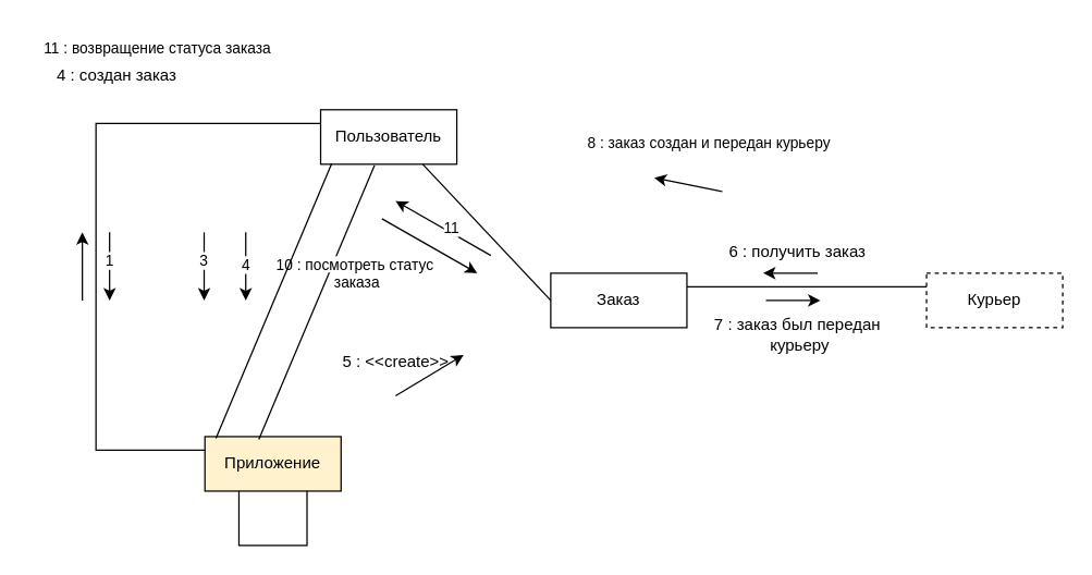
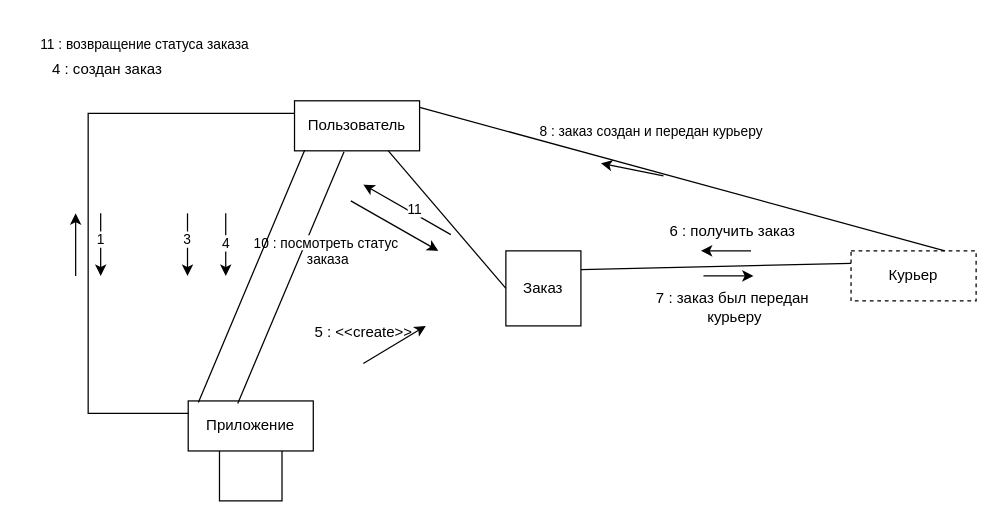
  <mxCell id="0" />
  <mxCell id="1" parent="0" />
  <mxCell id="2" value="Пользователь" style="html=1;whiteSpace=wrap;" vertex="1" parent="1"><mxGeometry x="235" y="80" width="100" height="40" as="geometry" /></mxCell>
- <mxCell id="3" value="Заказ" style="html=1;whiteSpace=wrap;" vertex="1" parent="1"><mxGeometry x="404" y="200" width="100" height="40" as="geometry" /></mxCell>
+ <mxCell id="3" value="Заказ" style="html=1;whiteSpace=wrap;" vertex="1" parent="1"><mxGeometry x="404" y="200" width="60" height="60" as="geometry" /></mxCell>
  <mxCell id="4" value="Курьер" style="html=1;whiteSpace=wrap;dashed=1;" vertex="1" parent="1"><mxGeometry x="680" y="200" width="100" height="40" as="geometry" /></mxCell>
- <mxCell id="5" value="Приложение" style="html=1;whiteSpace=wrap;fillColor=#fff2cc;" vertex="1" parent="1"><mxGeometry x="150" y="320" width="100" height="40" as="geometry" /></mxCell>
+ <mxCell id="5" value="Приложение" style="html=1;whiteSpace=wrap;" vertex="1" parent="1"><mxGeometry x="150" y="320" width="100" height="40" as="geometry" /></mxCell>
  <mxCell id="6" value="" style="endArrow=none;html=1;rounded=0;exitX=0.396;exitY=1.02;exitDx=0;exitDy=0;entryX=0.396;entryY=0.05;entryDx=0;entryDy=0;exitPerimeter=0;entryPerimeter=0;" edge="1" parent="1" source="2" target="5"><mxGeometry width="50" height="50" relative="1" as="geometry"><mxPoint x="190" y="240" as="sourcePoint" /><mxPoint x="369" y="330" as="targetPoint" /></mxGeometry></mxCell>
  <mxCell id="7" value="" style="endArrow=none;html=1;rounded=0;exitX=1;exitY=0.25;exitDx=0;exitDy=0;entryX=0;entryY=0.25;entryDx=0;entryDy=0;" edge="1" parent="1" source="3" target="4"><mxGeometry width="50" height="50" relative="1" as="geometry"><mxPoint x="390" y="250" as="sourcePoint" /><mxPoint x="544" y="150" as="targetPoint" /></mxGeometry></mxCell>
  <mxCell id="8" value="4 : создан заказ" style="text;html=1;align=center;verticalAlign=middle;resizable=0;points=[];autosize=1;strokeColor=none;fillColor=none;" vertex="1" parent="1"><mxGeometry x="20" y="40" width="130" height="30" as="geometry" /></mxCell>
  <mxCell id="9" value="5 : &amp;lt;&amp;lt;create&amp;gt;&amp;gt;" style="text;html=1;align=center;verticalAlign=middle;resizable=0;points=[];autosize=1;strokeColor=none;fillColor=none;labelBackgroundColor=default;" vertex="1" parent="1"><mxGeometry x="240" y="250" width="100" height="30" as="geometry" /></mxCell>
  <mxCell id="10" value="" style="endArrow=classic;html=1;rounded=0;" edge="1" parent="1"><mxGeometry width="50" height="50" relative="1" as="geometry"><mxPoint x="290" y="290" as="sourcePoint" /><mxPoint x="340" y="260" as="targetPoint" /></mxGeometry></mxCell>
  <mxCell id="11" value="" style="endArrow=classic;html=1;rounded=0;" edge="1" parent="1"><mxGeometry width="50" height="50" relative="1" as="geometry"><mxPoint x="600" y="200" as="sourcePoint" /><mxPoint x="560" y="200" as="targetPoint" /></mxGeometry></mxCell>
  <mxCell id="12" value="" style="endArrow=classic;html=1;rounded=0;" edge="1" parent="1"><mxGeometry width="50" height="50" relative="1" as="geometry"><mxPoint x="562" y="220" as="sourcePoint" /><mxPoint x="602" y="220" as="targetPoint" /></mxGeometry></mxCell>
  <mxCell id="13" value="6 : получить заказ" style="text;html=1;align=center;verticalAlign=middle;resizable=0;points=[];autosize=1;strokeColor=none;fillColor=none;" vertex="1" parent="1"><mxGeometry x="525" y="170" width="120" height="30" as="geometry" /></mxCell>
  <mxCell id="14" value="7 : заказ был передан&lt;div&gt;&amp;nbsp;курьеру&lt;/div&gt;" style="text;html=1;align=center;verticalAlign=middle;resizable=0;points=[];autosize=1;strokeColor=none;fillColor=none;" vertex="1" parent="1"><mxGeometry x="510" y="225" width="150" height="40" as="geometry" /></mxCell>
+ <mxCell id="15" value="" style="endArrow=none;html=1;rounded=0;exitX=1.001;exitY=0.132;exitDx=0;exitDy=0;entryX=0.75;entryY=0;entryDx=0;entryDy=0;exitPerimeter=0;" edge="1" parent="1" source="2" target="4"><mxGeometry width="50" height="50" relative="1" as="geometry"><mxPoint x="550" y="130" as="sourcePoint" /><mxPoint x="726" y="130" as="targetPoint" /></mxGeometry></mxCell>
  <mxCell id="16" value="" style="endArrow=classic;html=1;rounded=0;" edge="1" parent="1"><mxGeometry width="50" height="50" relative="1" as="geometry"><mxPoint x="530" y="140" as="sourcePoint" /><mxPoint x="480" y="130" as="targetPoint" /></mxGeometry></mxCell>
  <mxCell id="17" value="&lt;span style=&quot;font-size: 11px; background-color: rgb(255, 255, 255);&quot;&gt;8 : заказ создан и передан курьеру&lt;/span&gt;" style="text;html=1;align=center;verticalAlign=middle;resizable=0;points=[];autosize=1;strokeColor=none;fillColor=none;" vertex="1" parent="1"><mxGeometry x="420" y="90" width="200" height="30" as="geometry" /></mxCell>
  <mxCell id="18" value="" style="endArrow=classic;html=1;rounded=0;" edge="1" parent="1"><mxGeometry width="50" height="50" relative="1" as="geometry"><mxPoint x="180" y="170" as="sourcePoint" /><mxPoint x="180" y="220" as="targetPoint" /><Array as="points"><mxPoint x="180" y="200" /></Array></mxGeometry></mxCell>
  <mxCell id="19" value="4" style="edgeLabel;html=1;align=center;verticalAlign=middle;resizable=0;points=[];" vertex="1" connectable="0" parent="18"><mxGeometry x="-0.088" y="-1" relative="1" as="geometry"><mxPoint as="offset" /></mxGeometry></mxCell>
  <mxCell id="20" value="&lt;span style=&quot;font-size: 11px; background-color: rgb(255, 255, 255);&quot;&gt;10 : посмотреть статус&lt;/span&gt;&lt;div style=&quot;font-size: 11px;&quot;&gt;&amp;nbsp;заказа&lt;/div&gt;" style="text;html=1;align=center;verticalAlign=middle;resizable=0;points=[];autosize=1;strokeColor=none;fillColor=none;" vertex="1" parent="1"><mxGeometry x="190" y="180" width="140" height="40" as="geometry" /></mxCell>
  <mxCell id="21" value="" style="endArrow=none;html=1;rounded=0;exitX=0.75;exitY=1;exitDx=0;exitDy=0;entryX=0;entryY=0.5;entryDx=0;entryDy=0;" edge="1" parent="1" source="2" target="3"><mxGeometry width="50" height="50" relative="1" as="geometry"><mxPoint x="280" y="360" as="sourcePoint" /><mxPoint x="434" y="260" as="targetPoint" /></mxGeometry></mxCell>
  <mxCell id="22" value="" style="endArrow=classic;html=1;rounded=0;" edge="1" parent="1"><mxGeometry width="50" height="50" relative="1" as="geometry"><mxPoint x="280" y="160" as="sourcePoint" /><mxPoint x="350" y="200" as="targetPoint" /></mxGeometry></mxCell>
  <mxCell id="23" value="" style="endArrow=classic;html=1;rounded=0;" edge="1" parent="1"><mxGeometry width="50" height="50" relative="1" as="geometry"><mxPoint x="360" y="187" as="sourcePoint" /><mxPoint x="290" y="147" as="targetPoint" /></mxGeometry></mxCell>
  <mxCell id="24" value="11" style="edgeLabel;html=1;align=center;verticalAlign=middle;resizable=0;points=[];" vertex="1" connectable="0" parent="23"><mxGeometry x="-0.026" y="1" relative="1" as="geometry"><mxPoint x="5" y="-2" as="offset" /></mxGeometry></mxCell>
  <mxCell id="25" value="&lt;span style=&quot;color: rgba(0, 0, 0, 0); font-family: monospace; font-size: 0px; text-align: start;&quot;&gt;%3CmxGraphModel%3E%3Croot%3E%3CmxCell%20id%3D%220%22%2F%3E%3CmxCell%20id%3D%221%22%20parent%3D%220%22%2F%3E%3CmxCell%20id%3D%222%22%20value%3D%22%22%20style%3D%22endArrow%3Dclassic%3Bhtml%3D1%3Brounded%3D0%3B%22%20edge%3D%221%22%20parent%3D%221%22%3E%3CmxGeometry%20width%3D%2250%22%20height%3D%2250%22%20relative%3D%221%22%20as%3D%22geometry%22%3E%3CmxPoint%20x%3D%22290%22%20y%3D%22150%22%20as%3D%22sourcePoint%22%2F%3E%3CmxPoint%20x%3D%22360%22%20y%3D%22190%22%20as%3D%22targetPoint%22%2F%3E%3C%2FmxGeometry%3E%3C%2FmxCell%3E%3C%2Froot%3E%3C%2FmxGraphModel%3E&lt;/span&gt;&lt;span style=&quot;font-size: 11px; background-color: rgb(255, 255, 255);&quot;&gt;11 : возвращение статуса заказа&lt;/span&gt;" style="text;html=1;align=center;verticalAlign=middle;resizable=0;points=[];autosize=1;strokeColor=none;fillColor=none;" vertex="1" parent="1"><mxGeometry x="20" y="20" width="190" height="30" as="geometry" /></mxCell>
  <mxCell id="26" value="" style="endArrow=none;html=1;rounded=0;exitX=0;exitY=0.25;exitDx=0;exitDy=0;entryX=0;entryY=0.25;entryDx=0;entryDy=0;" edge="1" parent="1" source="5" target="2"><mxGeometry width="50" height="50" relative="1" as="geometry"><mxPoint x="60" y="300" as="sourcePoint" /><mxPoint x="70" y="90" as="targetPoint" /><Array as="points"><mxPoint x="70" y="330" /><mxPoint x="70" y="90" /></Array></mxGeometry></mxCell>
  <mxCell id="27" value="" style="endArrow=classic;html=1;rounded=0;" edge="1" parent="1"><mxGeometry width="50" height="50" relative="1" as="geometry"><mxPoint x="60" y="220" as="sourcePoint" /><mxPoint x="60" y="170" as="targetPoint" /></mxGeometry></mxCell>
  <mxCell id="28" value="" style="endArrow=classic;html=1;rounded=0;" edge="1" parent="1"><mxGeometry width="50" height="50" relative="1" as="geometry"><mxPoint x="80" y="170" as="sourcePoint" /><mxPoint x="80" y="220" as="targetPoint" /></mxGeometry></mxCell>
  <mxCell id="29" value="1" style="edgeLabel;html=1;align=center;verticalAlign=middle;resizable=0;points=[];" vertex="1" connectable="0" parent="28"><mxGeometry x="-0.206" y="-1" relative="1" as="geometry"><mxPoint as="offset" /></mxGeometry></mxCell>
  <mxCell id="30" value="" style="endArrow=none;html=1;rounded=0;exitX=0.081;exitY=0.032;exitDx=0;exitDy=0;exitPerimeter=0;entryX=0.081;entryY=0.989;entryDx=0;entryDy=0;entryPerimeter=0;" edge="1" parent="1" source="5" target="2"><mxGeometry width="50" height="50" relative="1" as="geometry"><mxPoint x="140" y="290" as="sourcePoint" /><mxPoint x="190" y="240" as="targetPoint" /></mxGeometry></mxCell>
  <mxCell id="31" value="" style="endArrow=classic;html=1;rounded=0;" edge="1" parent="1"><mxGeometry width="50" height="50" relative="1" as="geometry"><mxPoint x="149.43" y="170" as="sourcePoint" /><mxPoint x="149.43" y="220" as="targetPoint" /></mxGeometry></mxCell>
  <mxCell id="32" value="3" style="edgeLabel;html=1;align=center;verticalAlign=middle;resizable=0;points=[];" vertex="1" connectable="0" parent="31"><mxGeometry x="-0.206" y="1" relative="1" as="geometry"><mxPoint x="-2" as="offset" /></mxGeometry></mxCell>
  <mxCell id="33" value="" style="endArrow=none;html=1;rounded=0;entryX=0.25;entryY=1;entryDx=0;entryDy=0;exitX=0.75;exitY=1;exitDx=0;exitDy=0;" edge="1" parent="1" source="5" target="5"><mxGeometry width="50" height="50" relative="1" as="geometry"><mxPoint x="210" y="400" as="sourcePoint" /><mxPoint x="200" y="380" as="targetPoint" /><Array as="points"><mxPoint x="225" y="400" /><mxPoint x="175" y="400" /></Array></mxGeometry></mxCell>
